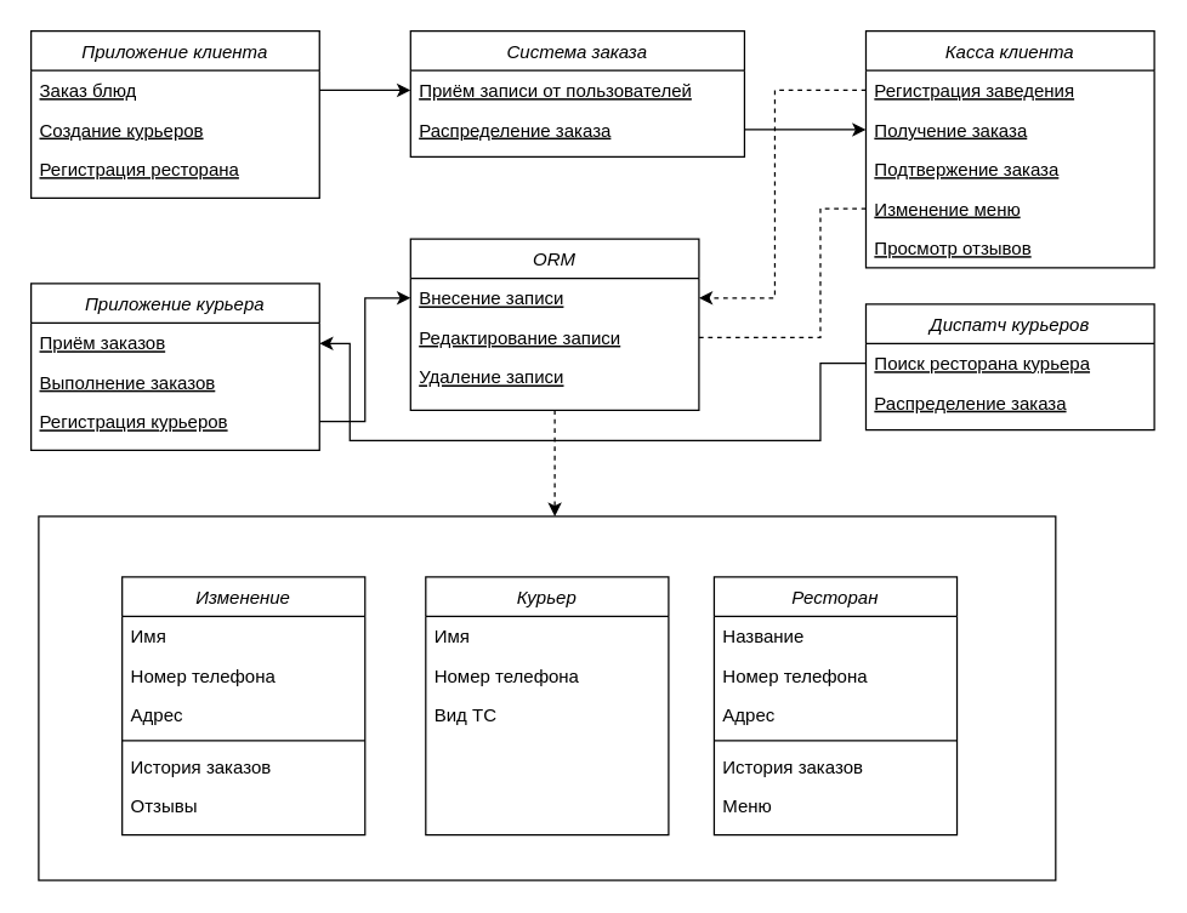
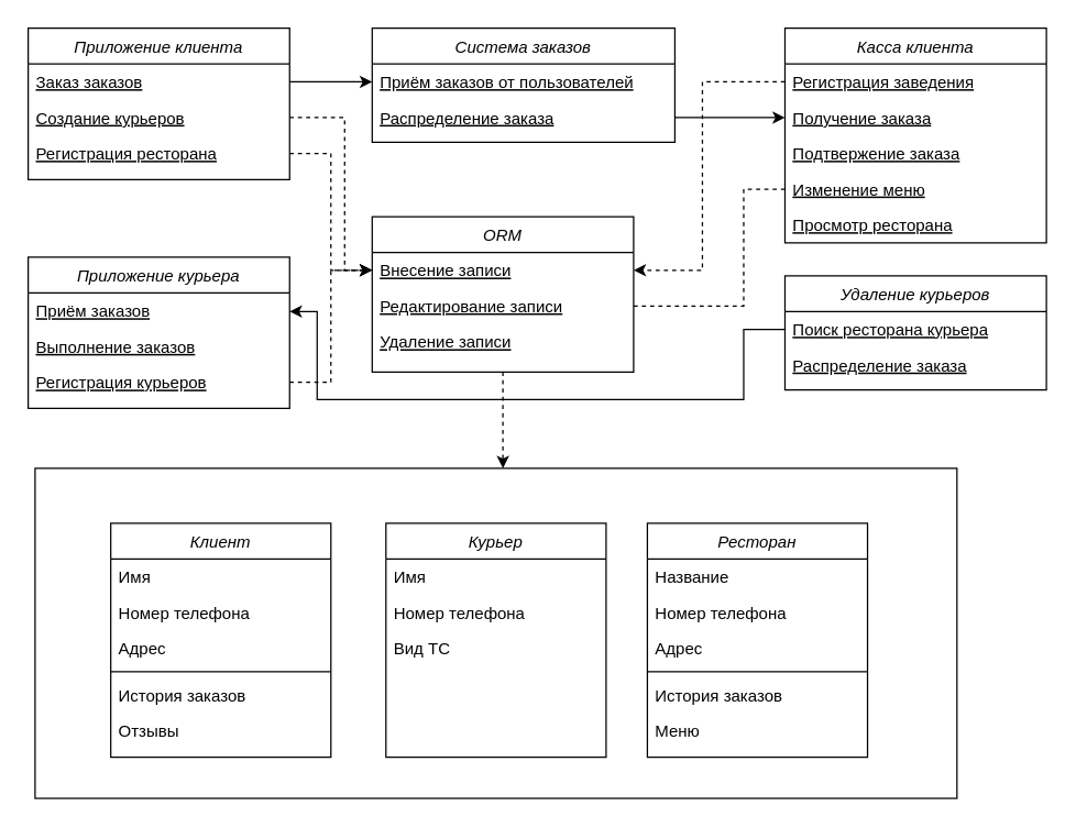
  <mxCell id="0" />
  <mxCell id="1" parent="0" />
  <mxCell id="2" value="" style="rounded=0;whiteSpace=wrap;html=1;" vertex="1" parent="1"><mxGeometry x="25" y="340" width="670" height="240" as="geometry" /></mxCell>
- <mxCell id="3" value="Изменение" style="swimlane;fontStyle=2;align=center;verticalAlign=top;childLayout=stackLayout;horizontal=1;startSize=26;horizontalStack=0;resizeParent=1;resizeLast=0;collapsible=1;marginBottom=0;rounded=0;shadow=0;strokeWidth=1;fillStyle=solid;fillOpacity=100;" parent="1" vertex="1"><mxGeometry x="80" y="380" width="160" height="170" as="geometry"><mxRectangle x="230" y="140" width="160" height="26" as="alternateBounds" /></mxGeometry></mxCell>
+ <mxCell id="3" value="Клиент" style="swimlane;fontStyle=2;align=center;verticalAlign=top;childLayout=stackLayout;horizontal=1;startSize=26;horizontalStack=0;resizeParent=1;resizeLast=0;collapsible=1;marginBottom=0;rounded=0;shadow=0;strokeWidth=1;fillStyle=solid;fillOpacity=100;" parent="1" vertex="1"><mxGeometry x="80" y="380" width="160" height="170" as="geometry"><mxRectangle x="230" y="140" width="160" height="26" as="alternateBounds" /></mxGeometry></mxCell>
  <mxCell id="4" value="Имя" style="text;align=left;verticalAlign=top;spacingLeft=4;spacingRight=4;overflow=hidden;rotatable=0;points=[[0,0.5],[1,0.5]];portConstraint=eastwest;fillOpacity=100;" parent="3" vertex="1"><mxGeometry y="26" width="160" height="26" as="geometry" /></mxCell>
  <mxCell id="5" value="Номер телефона" style="text;align=left;verticalAlign=top;spacingLeft=4;spacingRight=4;overflow=hidden;rotatable=0;points=[[0,0.5],[1,0.5]];portConstraint=eastwest;rounded=0;shadow=0;html=0;fillOpacity=100;" parent="3" vertex="1"><mxGeometry y="52" width="160" height="26" as="geometry" /></mxCell>
  <mxCell id="6" value="Адрес" style="text;align=left;verticalAlign=top;spacingLeft=4;spacingRight=4;overflow=hidden;rotatable=0;points=[[0,0.5],[1,0.5]];portConstraint=eastwest;rounded=0;shadow=0;html=0;fillOpacity=100;" parent="3" vertex="1"><mxGeometry y="78" width="160" height="26" as="geometry" /></mxCell>
  <mxCell id="7" value="" style="line;html=1;strokeWidth=1;align=left;verticalAlign=middle;spacingTop=-1;spacingLeft=3;spacingRight=3;rotatable=0;labelPosition=right;points=[];portConstraint=eastwest;fillOpacity=100;" parent="3" vertex="1"><mxGeometry y="104" width="160" height="8" as="geometry" /></mxCell>
  <mxCell id="8" value="История заказов" style="text;align=left;verticalAlign=top;spacingLeft=4;spacingRight=4;overflow=hidden;rotatable=0;points=[[0,0.5],[1,0.5]];portConstraint=eastwest;fontStyle=0;fillOpacity=100;" vertex="1" parent="3"><mxGeometry y="112" width="160" height="26" as="geometry" /></mxCell>
  <mxCell id="9" value="Отзывы" style="text;align=left;verticalAlign=top;spacingLeft=4;spacingRight=4;overflow=hidden;rotatable=0;points=[[0,0.5],[1,0.5]];portConstraint=eastwest;fontStyle=0;fillOpacity=100;" vertex="1" parent="3"><mxGeometry y="138" width="160" height="26" as="geometry" /></mxCell>
  <mxCell id="10" value="Курьер" style="swimlane;fontStyle=2;align=center;verticalAlign=top;childLayout=stackLayout;horizontal=1;startSize=26;horizontalStack=0;resizeParent=1;resizeLast=0;collapsible=1;marginBottom=0;rounded=0;shadow=0;strokeWidth=1;fillStyle=solid;fillOpacity=100;" vertex="1" parent="1"><mxGeometry x="280" y="380" width="160" height="170" as="geometry"><mxRectangle x="230" y="140" width="160" height="26" as="alternateBounds" /></mxGeometry></mxCell>
  <mxCell id="11" value="Имя" style="text;align=left;verticalAlign=top;spacingLeft=4;spacingRight=4;overflow=hidden;rotatable=0;points=[[0,0.5],[1,0.5]];portConstraint=eastwest;fillOpacity=100;" vertex="1" parent="10"><mxGeometry y="26" width="160" height="26" as="geometry" /></mxCell>
  <mxCell id="12" value="Номер телефона" style="text;align=left;verticalAlign=top;spacingLeft=4;spacingRight=4;overflow=hidden;rotatable=0;points=[[0,0.5],[1,0.5]];portConstraint=eastwest;rounded=0;shadow=0;html=0;fillOpacity=100;" vertex="1" parent="10"><mxGeometry y="52" width="160" height="26" as="geometry" /></mxCell>
  <mxCell id="13" value="Вид ТС" style="text;align=left;verticalAlign=top;spacingLeft=4;spacingRight=4;overflow=hidden;rotatable=0;points=[[0,0.5],[1,0.5]];portConstraint=eastwest;rounded=0;shadow=0;html=0;fillOpacity=100;" vertex="1" parent="10"><mxGeometry y="78" width="160" height="26" as="geometry" /></mxCell>
  <mxCell id="14" value="Ресторан" style="swimlane;fontStyle=2;align=center;verticalAlign=top;childLayout=stackLayout;horizontal=1;startSize=26;horizontalStack=0;resizeParent=1;resizeLast=0;collapsible=1;marginBottom=0;rounded=0;shadow=0;strokeWidth=1;fillStyle=solid;fillOpacity=100;" vertex="1" parent="1"><mxGeometry x="470" y="380" width="160" height="170" as="geometry"><mxRectangle x="230" y="140" width="160" height="26" as="alternateBounds" /></mxGeometry></mxCell>
  <mxCell id="15" value="Название" style="text;align=left;verticalAlign=top;spacingLeft=4;spacingRight=4;overflow=hidden;rotatable=0;points=[[0,0.5],[1,0.5]];portConstraint=eastwest;fillOpacity=100;" vertex="1" parent="14"><mxGeometry y="26" width="160" height="26" as="geometry" /></mxCell>
  <mxCell id="16" value="Номер телефона" style="text;align=left;verticalAlign=top;spacingLeft=4;spacingRight=4;overflow=hidden;rotatable=0;points=[[0,0.5],[1,0.5]];portConstraint=eastwest;rounded=0;shadow=0;html=0;fillOpacity=100;" vertex="1" parent="14"><mxGeometry y="52" width="160" height="26" as="geometry" /></mxCell>
  <mxCell id="17" value="Адрес" style="text;align=left;verticalAlign=top;spacingLeft=4;spacingRight=4;overflow=hidden;rotatable=0;points=[[0,0.5],[1,0.5]];portConstraint=eastwest;rounded=0;shadow=0;html=0;fillOpacity=100;" vertex="1" parent="14"><mxGeometry y="78" width="160" height="26" as="geometry" /></mxCell>
  <mxCell id="18" value="" style="line;html=1;strokeWidth=1;align=left;verticalAlign=middle;spacingTop=-1;spacingLeft=3;spacingRight=3;rotatable=0;labelPosition=right;points=[];portConstraint=eastwest;fillOpacity=100;" vertex="1" parent="14"><mxGeometry y="104" width="160" height="8" as="geometry" /></mxCell>
  <mxCell id="19" value="История заказов" style="text;align=left;verticalAlign=top;spacingLeft=4;spacingRight=4;overflow=hidden;rotatable=0;points=[[0,0.5],[1,0.5]];portConstraint=eastwest;fontStyle=0;fillOpacity=100;" vertex="1" parent="14"><mxGeometry y="112" width="160" height="26" as="geometry" /></mxCell>
  <mxCell id="20" value="Меню" style="text;align=left;verticalAlign=top;spacingLeft=4;spacingRight=4;overflow=hidden;rotatable=0;points=[[0,0.5],[1,0.5]];portConstraint=eastwest;fontStyle=0;fillOpacity=100;" vertex="1" parent="14"><mxGeometry y="138" width="160" height="28" as="geometry" /></mxCell>
- <mxCell id="21" value="Диспатч курьеров" style="swimlane;fontStyle=2;align=center;verticalAlign=top;childLayout=stackLayout;horizontal=1;startSize=26;horizontalStack=0;resizeParent=1;resizeLast=0;collapsible=1;marginBottom=0;rounded=0;shadow=0;strokeWidth=1;" vertex="1" parent="1"><mxGeometry x="570" y="200" width="190" height="83" as="geometry"><mxRectangle x="230" y="140" width="160" height="26" as="alternateBounds" /></mxGeometry></mxCell>
+ <mxCell id="21" value="Удаление курьеров" style="swimlane;fontStyle=2;align=center;verticalAlign=top;childLayout=stackLayout;horizontal=1;startSize=26;horizontalStack=0;resizeParent=1;resizeLast=0;collapsible=1;marginBottom=0;rounded=0;shadow=0;strokeWidth=1;" vertex="1" parent="1"><mxGeometry x="570" y="200" width="190" height="83" as="geometry"><mxRectangle x="230" y="140" width="160" height="26" as="alternateBounds" /></mxGeometry></mxCell>
  <mxCell id="22" value="Поиск ресторана курьера" style="text;align=left;verticalAlign=top;spacingLeft=4;spacingRight=4;overflow=hidden;rotatable=0;points=[[0,0.5],[1,0.5]];portConstraint=eastwest;fontStyle=4" vertex="1" parent="21"><mxGeometry y="26" width="190" height="26" as="geometry" /></mxCell>
  <mxCell id="23" value="Распределение заказа" style="text;align=left;verticalAlign=top;spacingLeft=4;spacingRight=4;overflow=hidden;rotatable=0;points=[[0,0.5],[1,0.5]];portConstraint=eastwest;fontStyle=4" vertex="1" parent="21"><mxGeometry y="52" width="190" height="26" as="geometry" /></mxCell>
  <mxCell id="24" value="Касса клиента" style="swimlane;fontStyle=2;align=center;verticalAlign=top;childLayout=stackLayout;horizontal=1;startSize=26;horizontalStack=0;resizeParent=1;resizeLast=0;collapsible=1;marginBottom=0;rounded=0;shadow=0;strokeWidth=1;" vertex="1" parent="1"><mxGeometry x="570" y="20" width="190" height="156" as="geometry"><mxRectangle x="230" y="140" width="160" height="26" as="alternateBounds" /></mxGeometry></mxCell>
  <mxCell id="25" value="Регистрация заведения" style="text;align=left;verticalAlign=top;spacingLeft=4;spacingRight=4;overflow=hidden;rotatable=0;points=[[0,0.5],[1,0.5]];portConstraint=eastwest;fontStyle=4" vertex="1" parent="24"><mxGeometry y="26" width="190" height="26" as="geometry" /></mxCell>
  <mxCell id="26" value="Получение заказа" style="text;align=left;verticalAlign=top;spacingLeft=4;spacingRight=4;overflow=hidden;rotatable=0;points=[[0,0.5],[1,0.5]];portConstraint=eastwest;fontStyle=4" vertex="1" parent="24"><mxGeometry y="52" width="190" height="26" as="geometry" /></mxCell>
  <mxCell id="27" value="Подтвержение заказа" style="text;align=left;verticalAlign=top;spacingLeft=4;spacingRight=4;overflow=hidden;rotatable=0;points=[[0,0.5],[1,0.5]];portConstraint=eastwest;fontStyle=4" vertex="1" parent="24"><mxGeometry y="78" width="190" height="26" as="geometry" /></mxCell>
  <mxCell id="28" value="Изменение меню" style="text;align=left;verticalAlign=top;spacingLeft=4;spacingRight=4;overflow=hidden;rotatable=0;points=[[0,0.5],[1,0.5]];portConstraint=eastwest;fontStyle=4" vertex="1" parent="24"><mxGeometry y="104" width="190" height="26" as="geometry" /></mxCell>
- <mxCell id="29" value="Просмотр отзывов" style="text;align=left;verticalAlign=top;spacingLeft=4;spacingRight=4;overflow=hidden;rotatable=0;points=[[0,0.5],[1,0.5]];portConstraint=eastwest;fontStyle=4" vertex="1" parent="24"><mxGeometry y="130" width="190" height="26" as="geometry" /></mxCell>
+ <mxCell id="29" value="Просмотр ресторана" style="text;align=left;verticalAlign=top;spacingLeft=4;spacingRight=4;overflow=hidden;rotatable=0;points=[[0,0.5],[1,0.5]];portConstraint=eastwest;fontStyle=4" vertex="1" parent="24"><mxGeometry y="130" width="190" height="26" as="geometry" /></mxCell>
  <mxCell id="30" value="Приложение клиента" style="swimlane;fontStyle=2;align=center;verticalAlign=top;childLayout=stackLayout;horizontal=1;startSize=26;horizontalStack=0;resizeParent=1;resizeLast=0;collapsible=1;marginBottom=0;rounded=0;shadow=0;strokeWidth=1;" vertex="1" parent="1"><mxGeometry x="20" y="20" width="190" height="110" as="geometry"><mxRectangle x="230" y="140" width="160" height="26" as="alternateBounds" /></mxGeometry></mxCell>
- <mxCell id="31" value="Заказ блюд" style="text;align=left;verticalAlign=top;spacingLeft=4;spacingRight=4;overflow=hidden;rotatable=0;points=[[0,0.5],[1,0.5]];portConstraint=eastwest;fontStyle=4" vertex="1" parent="30"><mxGeometry y="26" width="190" height="26" as="geometry" /></mxCell>
+ <mxCell id="31" value="Заказ заказов" style="text;align=left;verticalAlign=top;spacingLeft=4;spacingRight=4;overflow=hidden;rotatable=0;points=[[0,0.5],[1,0.5]];portConstraint=eastwest;fontStyle=4" vertex="1" parent="30"><mxGeometry y="26" width="190" height="26" as="geometry" /></mxCell>
  <mxCell id="32" value="Создание курьеров&#10;" style="text;align=left;verticalAlign=top;spacingLeft=4;spacingRight=4;overflow=hidden;rotatable=0;points=[[0,0.5],[1,0.5]];portConstraint=eastwest;fontStyle=4" vertex="1" parent="30"><mxGeometry y="52" width="190" height="26" as="geometry" /></mxCell>
  <mxCell id="33" value="Регистрация ресторана" style="text;align=left;verticalAlign=top;spacingLeft=4;spacingRight=4;overflow=hidden;rotatable=0;points=[[0,0.5],[1,0.5]];portConstraint=eastwest;fontStyle=4" vertex="1" parent="30"><mxGeometry y="78" width="190" height="26" as="geometry" /></mxCell>
- <mxCell id="34" value="Система заказа" style="swimlane;fontStyle=2;align=center;verticalAlign=top;childLayout=stackLayout;horizontal=1;startSize=26;horizontalStack=0;resizeParent=1;resizeLast=0;collapsible=1;marginBottom=0;rounded=0;shadow=0;strokeWidth=1;" vertex="1" parent="1"><mxGeometry x="270" y="20" width="220" height="83" as="geometry"><mxRectangle x="230" y="140" width="160" height="26" as="alternateBounds" /></mxGeometry></mxCell>
- <mxCell id="35" value="Приём записи от пользователей" style="text;align=left;verticalAlign=top;spacingLeft=4;spacingRight=4;overflow=hidden;rotatable=0;points=[[0,0.5],[1,0.5]];portConstraint=eastwest;fontStyle=4" vertex="1" parent="34"><mxGeometry y="26" width="220" height="26" as="geometry" /></mxCell>
+ <mxCell id="34" value="Система заказов" style="swimlane;fontStyle=2;align=center;verticalAlign=top;childLayout=stackLayout;horizontal=1;startSize=26;horizontalStack=0;resizeParent=1;resizeLast=0;collapsible=1;marginBottom=0;rounded=0;shadow=0;strokeWidth=1;" vertex="1" parent="1"><mxGeometry x="270" y="20" width="220" height="83" as="geometry"><mxRectangle x="230" y="140" width="160" height="26" as="alternateBounds" /></mxGeometry></mxCell>
+ <mxCell id="35" value="Приём заказов от пользователей" style="text;align=left;verticalAlign=top;spacingLeft=4;spacingRight=4;overflow=hidden;rotatable=0;points=[[0,0.5],[1,0.5]];portConstraint=eastwest;fontStyle=4" vertex="1" parent="34"><mxGeometry y="26" width="220" height="26" as="geometry" /></mxCell>
  <mxCell id="36" value="Распределение заказа" style="text;align=left;verticalAlign=top;spacingLeft=4;spacingRight=4;overflow=hidden;rotatable=0;points=[[0,0.5],[1,0.5]];portConstraint=eastwest;fontStyle=4" vertex="1" parent="34"><mxGeometry y="52" width="220" height="26" as="geometry" /></mxCell>
  <mxCell id="37" style="edgeStyle=orthogonalEdgeStyle;rounded=0;orthogonalLoop=1;jettySize=auto;html=1;dashed=1;" edge="1" parent="1" source="38" target="2"><mxGeometry relative="1" as="geometry"><Array as="points"><mxPoint x="365" y="340" /><mxPoint x="365" y="340" /></Array></mxGeometry></mxCell>
  <mxCell id="38" value="ORM" style="swimlane;fontStyle=2;align=center;verticalAlign=top;childLayout=stackLayout;horizontal=1;startSize=26;horizontalStack=0;resizeParent=1;resizeLast=0;collapsible=1;marginBottom=0;rounded=0;shadow=0;strokeWidth=1;" vertex="1" parent="1"><mxGeometry x="270" y="157" width="190" height="113" as="geometry"><mxRectangle x="230" y="140" width="160" height="26" as="alternateBounds" /></mxGeometry></mxCell>
  <mxCell id="39" value="Внесение записи" style="text;align=left;verticalAlign=top;spacingLeft=4;spacingRight=4;overflow=hidden;rotatable=0;points=[[0,0.5],[1,0.5]];portConstraint=eastwest;fontStyle=4" vertex="1" parent="38"><mxGeometry y="26" width="190" height="26" as="geometry" /></mxCell>
  <mxCell id="40" value="Редактирование записи" style="text;align=left;verticalAlign=top;spacingLeft=4;spacingRight=4;overflow=hidden;rotatable=0;points=[[0,0.5],[1,0.5]];portConstraint=eastwest;fontStyle=4" vertex="1" parent="38"><mxGeometry y="52" width="190" height="26" as="geometry" /></mxCell>
  <mxCell id="41" value="Удаление записи" style="text;align=left;verticalAlign=top;spacingLeft=4;spacingRight=4;overflow=hidden;rotatable=0;points=[[0,0.5],[1,0.5]];portConstraint=eastwest;fontStyle=4" vertex="1" parent="38"><mxGeometry y="78" width="190" height="26" as="geometry" /></mxCell>
  <mxCell id="42" style="edgeStyle=orthogonalEdgeStyle;rounded=0;orthogonalLoop=1;jettySize=auto;html=1;fontStyle=1;" edge="1" parent="1" source="31" target="35"><mxGeometry relative="1" as="geometry" /></mxCell>
  <mxCell id="43" style="edgeStyle=orthogonalEdgeStyle;rounded=0;orthogonalLoop=1;jettySize=auto;html=1;dashed=1;" edge="1" parent="1" source="25" target="39"><mxGeometry relative="1" as="geometry"><Array as="points"><mxPoint x="510" y="59" /><mxPoint x="510" y="196" /></Array></mxGeometry></mxCell>
+ <mxCell id="44" style="edgeStyle=orthogonalEdgeStyle;rounded=0;orthogonalLoop=1;jettySize=auto;html=1;dashed=1;" edge="1" parent="1" source="33" target="39"><mxGeometry relative="1" as="geometry"><Array as="points"><mxPoint x="240" y="111" /><mxPoint x="240" y="196" /></Array></mxGeometry></mxCell>
  <mxCell id="45" style="edgeStyle=orthogonalEdgeStyle;rounded=0;orthogonalLoop=1;jettySize=auto;html=1;entryX=0;entryY=0.5;entryDx=0;entryDy=0;" edge="1" parent="1" source="36" target="26"><mxGeometry relative="1" as="geometry" /></mxCell>
  <mxCell id="46" style="edgeStyle=orthogonalEdgeStyle;rounded=0;orthogonalLoop=1;jettySize=auto;html=1;exitX=0;exitY=0.5;exitDx=0;exitDy=0;dashed=1;endArrow=none;" edge="1" parent="1" source="28" target="40"><mxGeometry relative="1" as="geometry"><Array as="points"><mxPoint x="540" y="137" /><mxPoint x="540" y="222" /></Array></mxGeometry></mxCell>
+ <mxCell id="47" style="edgeStyle=orthogonalEdgeStyle;rounded=0;orthogonalLoop=1;jettySize=auto;html=1;dashed=1;" edge="1" parent="1" source="32" target="39"><mxGeometry relative="1" as="geometry"><Array as="points"><mxPoint x="250" y="85" /><mxPoint x="250" y="196" /></Array></mxGeometry></mxCell>
  <mxCell id="48" value="Приложение курьера" style="swimlane;fontStyle=2;align=center;verticalAlign=top;childLayout=stackLayout;horizontal=1;startSize=26;horizontalStack=0;resizeParent=1;resizeLast=0;collapsible=1;marginBottom=0;rounded=0;shadow=0;strokeWidth=1;" vertex="1" parent="1"><mxGeometry x="20" y="186.5" width="190" height="110" as="geometry"><mxRectangle x="230" y="140" width="160" height="26" as="alternateBounds" /></mxGeometry></mxCell>
  <mxCell id="49" value="Приём заказов" style="text;align=left;verticalAlign=top;spacingLeft=4;spacingRight=4;overflow=hidden;rotatable=0;points=[[0,0.5],[1,0.5]];portConstraint=eastwest;fontStyle=4" vertex="1" parent="48"><mxGeometry y="26" width="190" height="26" as="geometry" /></mxCell>
  <mxCell id="50" value="Выполнение заказов" style="text;align=left;verticalAlign=top;spacingLeft=4;spacingRight=4;overflow=hidden;rotatable=0;points=[[0,0.5],[1,0.5]];portConstraint=eastwest;fontStyle=4" vertex="1" parent="48"><mxGeometry y="52" width="190" height="26" as="geometry" /></mxCell>
  <mxCell id="51" value="Регистрация курьеров" style="text;align=left;verticalAlign=top;spacingLeft=4;spacingRight=4;overflow=hidden;rotatable=0;points=[[0,0.5],[1,0.5]];portConstraint=eastwest;fontStyle=4" vertex="1" parent="48"><mxGeometry y="78" width="190" height="26" as="geometry" /></mxCell>
- <mxCell id="52" style="edgeStyle=orthogonalEdgeStyle;rounded=0;orthogonalLoop=1;jettySize=auto;html=1;dashed=0;" edge="1" parent="1" source="51" target="39"><mxGeometry relative="1" as="geometry" /></mxCell>
+ <mxCell id="52" style="edgeStyle=orthogonalEdgeStyle;rounded=0;orthogonalLoop=1;jettySize=auto;html=1;dashed=1;" edge="1" parent="1" source="51" target="39"><mxGeometry relative="1" as="geometry" /></mxCell>
  <mxCell id="53" style="edgeStyle=orthogonalEdgeStyle;rounded=0;orthogonalLoop=1;jettySize=auto;html=1;exitX=0;exitY=0.5;exitDx=0;exitDy=0;" edge="1" parent="1" source="22" target="49"><mxGeometry relative="1" as="geometry"><Array as="points"><mxPoint x="540" y="239" /><mxPoint x="540" y="290" /><mxPoint x="230" y="290" /><mxPoint x="230" y="226" /></Array></mxGeometry></mxCell>
